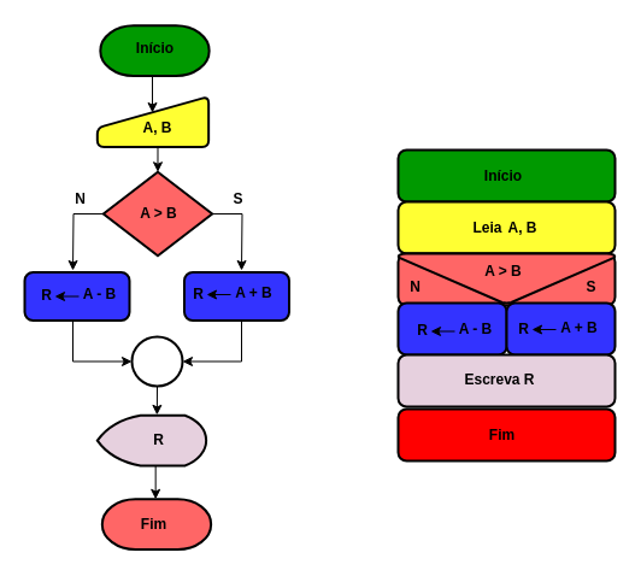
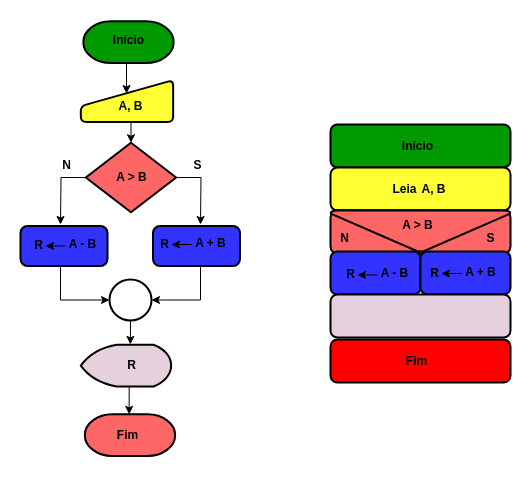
  <mxCell id="0" />
  <mxCell id="1" parent="0" />
  <mxCell id="2" value="" style="group" vertex="1" connectable="0" parent="1"><mxGeometry x="330" y="124" width="180" height="258" as="geometry" /></mxCell>
  <mxCell id="3" value="" style="rounded=1;whiteSpace=wrap;html=1;absoluteArcSize=1;arcSize=14;strokeWidth=2;fillColor=#009900;" vertex="1" parent="2"><mxGeometry width="180" height="43" as="geometry" /></mxCell>
  <mxCell id="4" value="" style="rounded=1;whiteSpace=wrap;html=1;absoluteArcSize=1;arcSize=14;strokeWidth=2;fillColor=#FFFF33;" vertex="1" parent="2"><mxGeometry y="43" width="180" height="43" as="geometry" /></mxCell>
  <mxCell id="5" value="" style="rounded=1;whiteSpace=wrap;html=1;absoluteArcSize=1;arcSize=14;strokeWidth=2;fillColor=#FF6666;" vertex="1" parent="2"><mxGeometry y="86" width="180" height="43" as="geometry" /></mxCell>
  <mxCell id="6" value="" style="strokeWidth=2;html=1;shape=mxgraph.flowchart.merge_or_storage;whiteSpace=wrap;fillColor=#FF6666;" vertex="1" parent="2"><mxGeometry y="86" width="180" height="41" as="geometry" /></mxCell>
  <mxCell id="7" value="" style="rounded=1;whiteSpace=wrap;html=1;absoluteArcSize=1;arcSize=14;strokeWidth=2;fillColor=#3333FF;" vertex="1" parent="2"><mxGeometry y="127" width="90" height="43" as="geometry" /></mxCell>
  <mxCell id="8" value="" style="rounded=1;whiteSpace=wrap;html=1;absoluteArcSize=1;arcSize=14;strokeWidth=2;fillColor=#3333FF;" vertex="1" parent="2"><mxGeometry x="90" y="127" width="90" height="43" as="geometry" /></mxCell>
  <mxCell id="9" value="" style="rounded=1;whiteSpace=wrap;html=1;absoluteArcSize=1;arcSize=14;strokeWidth=2;fillColor=#E6D0DE;" vertex="1" parent="2"><mxGeometry y="170" width="180" height="43" as="geometry" /></mxCell>
  <mxCell id="10" value="" style="rounded=1;whiteSpace=wrap;html=1;absoluteArcSize=1;arcSize=14;strokeWidth=2;fillColor=#FF0000;" vertex="1" parent="2"><mxGeometry y="215" width="180" height="43" as="geometry" /></mxCell>
  <mxCell id="11" value="&lt;b&gt;Início&lt;/b&gt;" style="text;html=1;align=center;verticalAlign=middle;resizable=0;points=[];;autosize=1;" vertex="1" parent="2"><mxGeometry x="62" y="11.5" width="50" height="20" as="geometry" /></mxCell>
  <mxCell id="12" value="" style="group" vertex="1" connectable="0" parent="2"><mxGeometry x="54" y="54.5" width="69" height="20" as="geometry" /></mxCell>
  <mxCell id="13" value="&lt;b&gt;A, B&lt;/b&gt;" style="text;html=1;align=center;verticalAlign=middle;resizable=0;points=[];;autosize=1;" vertex="1" parent="12"><mxGeometry x="29" width="40" height="20" as="geometry" /></mxCell>
  <mxCell id="14" value="&lt;b&gt;Leia&lt;/b&gt;" style="text;html=1;align=center;verticalAlign=middle;resizable=0;points=[];;autosize=1;" vertex="1" parent="12"><mxGeometry width="40" height="20" as="geometry" /></mxCell>
  <mxCell id="15" value="&lt;b&gt;A &amp;gt; B&lt;/b&gt;" style="text;html=1;align=center;verticalAlign=middle;resizable=0;points=[];;autosize=1;" vertex="1" parent="2"><mxGeometry x="62" y="91" width="50" height="20" as="geometry" /></mxCell>
  <mxCell id="16" value="&lt;b&gt;N&lt;/b&gt;" style="text;html=1;align=center;verticalAlign=middle;resizable=0;points=[];;autosize=1;" vertex="1" parent="2"><mxGeometry x="4" y="104" width="20" height="20" as="geometry" /></mxCell>
  <mxCell id="17" value="&lt;b&gt;S&lt;/b&gt;" style="text;html=1;align=center;verticalAlign=middle;resizable=0;points=[];;autosize=1;" vertex="1" parent="2"><mxGeometry x="150" y="104" width="20" height="20" as="geometry" /></mxCell>
  <mxCell id="18" value="" style="group" vertex="1" connectable="0" parent="2"><mxGeometry x="10" y="138.5" width="74" height="21" as="geometry" /></mxCell>
  <mxCell id="19" value="&lt;b&gt;R&lt;/b&gt;" style="text;html=1;align=center;verticalAlign=middle;resizable=0;points=[];;autosize=1;" vertex="1" parent="18"><mxGeometry y="1" width="20" height="20" as="geometry" /></mxCell>
  <mxCell id="20" value="" style="endArrow=classic;html=1;" edge="1" parent="18"><mxGeometry width="50" height="50" relative="1" as="geometry"><mxPoint x="37" y="12" as="sourcePoint" /><mxPoint x="17" y="12" as="targetPoint" /></mxGeometry></mxCell>
  <mxCell id="21" value="&lt;b&gt;A - B&lt;/b&gt;" style="text;html=1;align=center;verticalAlign=middle;resizable=0;points=[];;autosize=1;" vertex="1" parent="18"><mxGeometry x="34" width="40" height="20" as="geometry" /></mxCell>
  <mxCell id="22" value="" style="group" vertex="1" connectable="0" parent="2"><mxGeometry x="94" y="138" width="84" height="31" as="geometry" /></mxCell>
  <mxCell id="23" value="&lt;b&gt;A + B&lt;/b&gt;" style="text;html=1;align=center;verticalAlign=middle;resizable=0;points=[];;autosize=1;" vertex="1" parent="22"><mxGeometry x="31" width="50" height="20" as="geometry" /></mxCell>
  <mxCell id="24" value="" style="endArrow=classic;html=1;" edge="1" parent="22"><mxGeometry width="50" height="50" relative="1" as="geometry"><mxPoint x="37" y="11" as="sourcePoint" /><mxPoint x="17" y="11" as="targetPoint" /></mxGeometry></mxCell>
  <mxCell id="25" value="&lt;b&gt;R&lt;/b&gt;" style="text;html=1;align=center;verticalAlign=middle;resizable=0;points=[];;autosize=1;" vertex="1" parent="22"><mxGeometry y="1" width="20" height="20" as="geometry" /></mxCell>
- <mxCell id="26" value="&lt;b&gt;Escreva R&lt;/b&gt;" style="text;html=1;align=center;verticalAlign=middle;resizable=0;points=[];;autosize=1;" vertex="1" parent="2"><mxGeometry x="49" y="181" width="70" height="20" as="geometry" /></mxCell>
  <mxCell id="27" value="&lt;b&gt;Fim&lt;/b&gt;" style="text;html=1;align=center;verticalAlign=middle;resizable=0;points=[];;autosize=1;" vertex="1" parent="2"><mxGeometry x="66" y="226.5" width="40" height="20" as="geometry" /></mxCell>
  <mxCell id="28" value="" style="group" vertex="1" connectable="0" parent="1"><mxGeometry x="20" y="20.761" width="219.5" height="434.739" as="geometry" /></mxCell>
  <mxCell id="29" style="edgeStyle=orthogonalEdgeStyle;rounded=0;orthogonalLoop=1;jettySize=auto;html=1;exitX=0.5;exitY=1;exitDx=0;exitDy=0;exitPerimeter=0;entryX=0.5;entryY=0;entryDx=0;entryDy=0;entryPerimeter=0;" edge="1" parent="28"><mxGeometry relative="1" as="geometry"><mxPoint x="108.667" y="365.572" as="sourcePoint" /><mxPoint x="108.667" y="393.072" as="targetPoint" /></mxGeometry></mxCell>
  <mxCell id="30" value="" style="strokeWidth=2;html=1;shape=mxgraph.flowchart.display;whiteSpace=wrap;fillColor=#E6D0DE;" vertex="1" parent="28"><mxGeometry x="60.323" y="323.435" width="90.323" height="41.739" as="geometry" /></mxCell>
  <mxCell id="31" value="" style="html=1;strokeWidth=2;shape=manualInput;whiteSpace=wrap;rounded=1;size=26;arcSize=11;fillColor=#FFFF33;" vertex="1" parent="28"><mxGeometry x="60.323" y="58.891" width="92.323" height="41.739" as="geometry" /></mxCell>
  <mxCell id="32" style="edgeStyle=orthogonalEdgeStyle;rounded=0;orthogonalLoop=1;jettySize=auto;html=1;exitX=0.5;exitY=1;exitDx=0;exitDy=0;exitPerimeter=0;" edge="1" parent="28" source="33"><mxGeometry relative="1" as="geometry"><mxPoint x="109.833" y="323.072" as="targetPoint" /></mxGeometry></mxCell>
  <mxCell id="33" value="" style="strokeWidth=2;html=1;shape=mxgraph.flowchart.start_2;whiteSpace=wrap;" vertex="1" parent="28"><mxGeometry x="89" y="258.239" width="42" height="41" as="geometry" /></mxCell>
  <mxCell id="34" value="" style="strokeWidth=2;html=1;shape=mxgraph.flowchart.terminator;whiteSpace=wrap;fillColor=#FF6666;" vertex="1" parent="28"><mxGeometry x="64.323" y="393" width="90.323" height="41.739" as="geometry" /></mxCell>
  <mxCell id="35" value="&lt;b&gt;A, B&lt;/b&gt;" style="text;html=1;align=center;verticalAlign=middle;resizable=0;points=[];;autosize=1;" vertex="1" parent="28"><mxGeometry x="89.5" y="74.739" width="40" height="20" as="geometry" /></mxCell>
  <mxCell id="36" style="edgeStyle=orthogonalEdgeStyle;rounded=0;orthogonalLoop=1;jettySize=auto;html=1;exitX=0;exitY=0.5;exitDx=0;exitDy=0;exitPerimeter=0;" edge="1" parent="28" source="45"><mxGeometry relative="1" as="geometry"><mxPoint x="40.0" y="203.239" as="targetPoint" /></mxGeometry></mxCell>
  <mxCell id="37" style="edgeStyle=orthogonalEdgeStyle;rounded=0;orthogonalLoop=1;jettySize=auto;html=1;exitX=1;exitY=0.5;exitDx=0;exitDy=0;exitPerimeter=0;" edge="1" parent="28" source="45"><mxGeometry relative="1" as="geometry"><mxPoint x="180" y="203.239" as="targetPoint" /></mxGeometry></mxCell>
  <mxCell id="38" style="edgeStyle=orthogonalEdgeStyle;rounded=0;orthogonalLoop=1;jettySize=auto;html=1;exitX=0.5;exitY=1;exitDx=0;exitDy=0;entryX=0;entryY=0.5;entryDx=0;entryDy=0;entryPerimeter=0;" edge="1" parent="28" source="48" target="33"><mxGeometry relative="1" as="geometry"><Array as="points"><mxPoint x="40" y="245.239" /><mxPoint x="40" y="279.239" /></Array></mxGeometry></mxCell>
  <mxCell id="39" style="edgeStyle=orthogonalEdgeStyle;rounded=0;orthogonalLoop=1;jettySize=auto;html=1;exitX=0.5;exitY=1;exitDx=0;exitDy=0;entryX=1;entryY=0.5;entryDx=0;entryDy=0;entryPerimeter=0;" edge="1" parent="28" source="53" target="33"><mxGeometry relative="1" as="geometry"><Array as="points"><mxPoint x="180" y="245.239" /><mxPoint x="180" y="279.239" /></Array></mxGeometry></mxCell>
  <mxCell id="40" value="&lt;b&gt;R&lt;/b&gt;" style="text;html=1;align=center;verticalAlign=middle;resizable=0;points=[];;autosize=1;" vertex="1" parent="28"><mxGeometry x="100.5" y="334.239" width="20" height="20" as="geometry" /></mxCell>
  <mxCell id="41" value="&lt;b&gt;Fim&lt;/b&gt;" style="text;html=1;align=center;verticalAlign=middle;resizable=0;points=[];;autosize=1;" vertex="1" parent="28"><mxGeometry x="87" y="403.739" width="40" height="20" as="geometry" /></mxCell>
  <mxCell id="42" style="edgeStyle=orthogonalEdgeStyle;rounded=0;orthogonalLoop=1;jettySize=auto;html=1;exitX=0.5;exitY=1;exitDx=0;exitDy=0;exitPerimeter=0;entryX=0.495;entryY=0.32;entryDx=0;entryDy=0;entryPerimeter=0;" edge="1" parent="28" source="43" target="31"><mxGeometry relative="1" as="geometry" /></mxCell>
  <mxCell id="43" value="" style="strokeWidth=2;html=1;shape=mxgraph.flowchart.terminator;whiteSpace=wrap;fillColor=#009900;" vertex="1" parent="28"><mxGeometry x="62.823" width="90.323" height="41.739" as="geometry" /></mxCell>
  <mxCell id="44" value="&lt;b&gt;Início&lt;/b&gt;" style="text;html=1;align=center;verticalAlign=middle;resizable=0;points=[];;autosize=1;" vertex="1" parent="28"><mxGeometry x="82.5" y="8.739" width="50" height="20" as="geometry" /></mxCell>
  <mxCell id="45" value="" style="strokeWidth=2;html=1;shape=mxgraph.flowchart.decision;whiteSpace=wrap;fillColor=#FF6666;" vertex="1" parent="28"><mxGeometry x="65.323" y="121.5" width="90.323" height="69.565" as="geometry" /></mxCell>
  <mxCell id="46" style="edgeStyle=orthogonalEdgeStyle;rounded=0;orthogonalLoop=1;jettySize=auto;html=1;exitX=0.5;exitY=1;exitDx=0;exitDy=0;entryX=0.5;entryY=0;entryDx=0;entryDy=0;entryPerimeter=0;" edge="1" parent="28" source="31" target="45"><mxGeometry relative="1" as="geometry" /></mxCell>
  <mxCell id="47" value="&lt;b&gt;A &amp;gt; B&lt;/b&gt;" style="text;html=1;align=center;verticalAlign=middle;resizable=0;points=[];;autosize=1;" vertex="1" parent="28"><mxGeometry x="85.5" y="146.239" width="50" height="20" as="geometry" /></mxCell>
  <mxCell id="48" value="" style="rounded=1;whiteSpace=wrap;html=1;absoluteArcSize=1;arcSize=14;strokeWidth=2;fillColor=#3333FF;" vertex="1" parent="28"><mxGeometry y="204.739" width="87" height="40" as="geometry" /></mxCell>
  <mxCell id="49" value="" style="group" vertex="1" connectable="0" parent="28"><mxGeometry x="8" y="212.739" width="74" height="21" as="geometry" /></mxCell>
  <mxCell id="50" value="&lt;b&gt;R&lt;/b&gt;" style="text;html=1;align=center;verticalAlign=middle;resizable=0;points=[];;autosize=1;" vertex="1" parent="49"><mxGeometry y="1" width="20" height="20" as="geometry" /></mxCell>
  <mxCell id="51" value="" style="endArrow=classic;html=1;" edge="1" parent="49"><mxGeometry width="50" height="50" relative="1" as="geometry"><mxPoint x="37" y="12" as="sourcePoint" /><mxPoint x="17" y="12" as="targetPoint" /></mxGeometry></mxCell>
  <mxCell id="52" value="&lt;b&gt;A - B&lt;/b&gt;" style="text;html=1;align=center;verticalAlign=middle;resizable=0;points=[];;autosize=1;" vertex="1" parent="49"><mxGeometry x="34" width="40" height="20" as="geometry" /></mxCell>
  <mxCell id="53" value="" style="rounded=1;whiteSpace=wrap;html=1;absoluteArcSize=1;arcSize=14;strokeWidth=2;fillColor=#3333FF;" vertex="1" parent="28"><mxGeometry x="132.5" y="204.739" width="87" height="40" as="geometry" /></mxCell>
  <mxCell id="54" value="" style="group" vertex="1" connectable="0" parent="28"><mxGeometry x="134" y="212.239" width="84" height="31" as="geometry" /></mxCell>
  <mxCell id="55" value="&lt;b&gt;A + B&lt;/b&gt;" style="text;html=1;align=center;verticalAlign=middle;resizable=0;points=[];;autosize=1;" vertex="1" parent="54"><mxGeometry x="31" width="50" height="20" as="geometry" /></mxCell>
  <mxCell id="56" value="" style="endArrow=classic;html=1;" edge="1" parent="54"><mxGeometry width="50" height="50" relative="1" as="geometry"><mxPoint x="37" y="11" as="sourcePoint" /><mxPoint x="17" y="11" as="targetPoint" /></mxGeometry></mxCell>
  <mxCell id="57" value="&lt;b&gt;R&lt;/b&gt;" style="text;html=1;align=center;verticalAlign=middle;resizable=0;points=[];;autosize=1;" vertex="1" parent="54"><mxGeometry y="1" width="20" height="20" as="geometry" /></mxCell>
  <mxCell id="58" value="&lt;b&gt;N&lt;/b&gt;" style="text;html=1;align=center;verticalAlign=middle;resizable=0;points=[];;autosize=1;" vertex="1" parent="28"><mxGeometry x="35.5" y="134.239" width="20" height="20" as="geometry" /></mxCell>
  <mxCell id="59" value="&lt;b&gt;S&lt;/b&gt;" style="text;html=1;align=center;verticalAlign=middle;resizable=0;points=[];;autosize=1;" vertex="1" parent="28"><mxGeometry x="167" y="134.239" width="20" height="20" as="geometry" /></mxCell>
